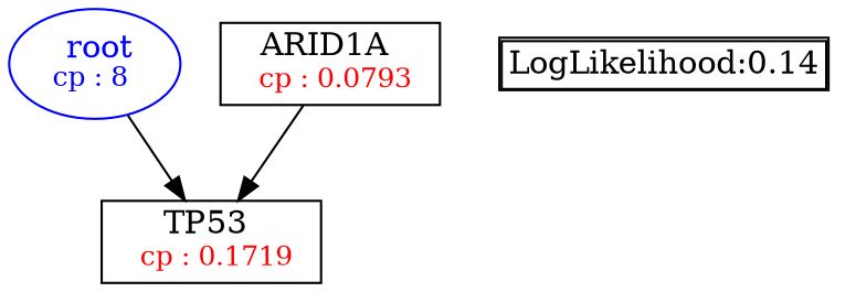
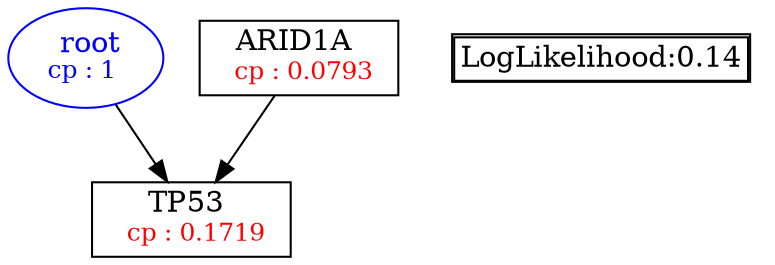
  digraph {
    fontsize=10
    node [shape=box]
-   n1 [color=Blue label=<<font color='Blue'> root</font><br/><font color='Blue' POINT-SIZE='12'>cp : 8 </font>> shape=oval]
+   n1 [color=Blue label=<<font color='Blue'> root</font><br/><font color='Blue' POINT-SIZE='12'>cp : 1 </font>> shape=oval]
    n2 [label=<TP53 <br/> <font color='Red' POINT-SIZE='12'> cp : 0.1719 </font>>]
    n3 [label=<ARID1A <br/> <font color='Red' POINT-SIZE='12'> cp : 0.0793 </font>>]
    n4 [label=<<TABLE BORDER="1" CELLBORDER="1" CELLSPACING="0" >     <TR><TD ALIGN="LEFT">LogLikelihood:0.14</TD></TR>     </TABLE>> shape=plaintext]
    n1 -> n2
    n3 -> n2
  }
